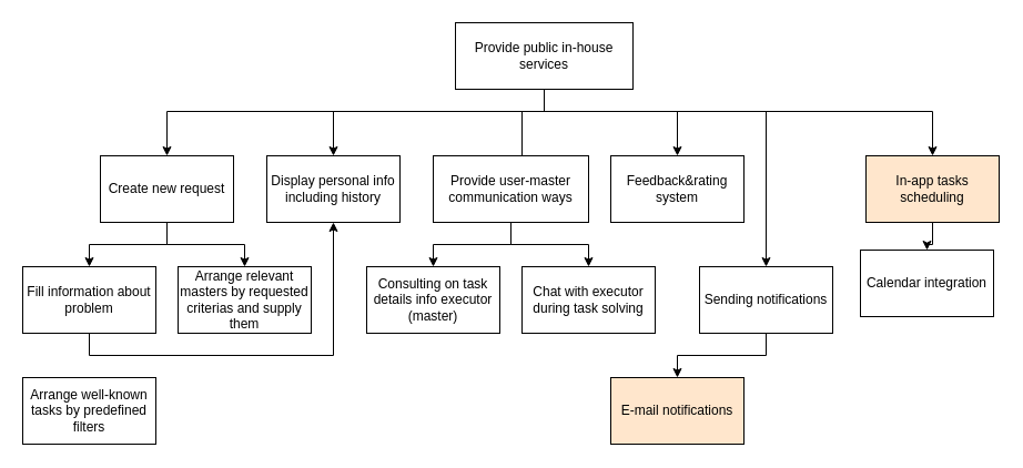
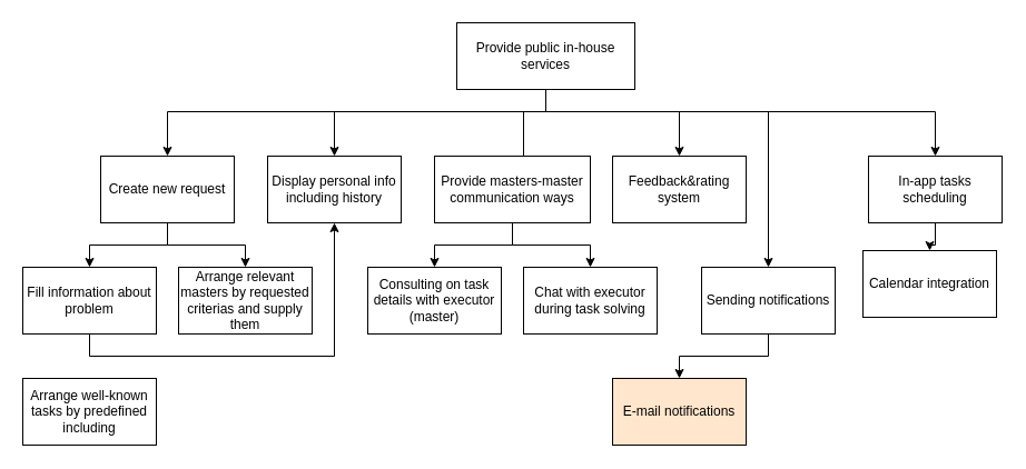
  <mxCell id="0" />
  <mxCell id="1" parent="0" />
  <mxCell id="2" style="edgeStyle=orthogonalEdgeStyle;rounded=0;orthogonalLoop=1;jettySize=auto;html=1;exitX=0.5;exitY=1;exitDx=0;exitDy=0;entryX=0.5;entryY=0;entryDx=0;entryDy=0;" edge="1" parent="1" source="8" target="11"><mxGeometry relative="1" as="geometry"><Array as="points"><mxPoint x="490" y="100" /><mxPoint x="150" y="100" /></Array></mxGeometry></mxCell>
  <mxCell id="3" style="edgeStyle=orthogonalEdgeStyle;rounded=0;orthogonalLoop=1;jettySize=auto;html=1;exitX=0.5;exitY=1;exitDx=0;exitDy=0;entryX=0.5;entryY=0;entryDx=0;entryDy=0;" edge="1" parent="1" source="8" target="20"><mxGeometry relative="1" as="geometry"><Array as="points"><mxPoint x="490" y="100" /><mxPoint x="300" y="100" /></Array></mxGeometry></mxCell>
  <mxCell id="4" style="edgeStyle=orthogonalEdgeStyle;rounded=0;orthogonalLoop=1;jettySize=auto;html=1;exitX=0.5;exitY=1;exitDx=0;exitDy=0;endArrow=none;" edge="1" parent="1" source="8" target="17"><mxGeometry relative="1" as="geometry"><Array as="points"><mxPoint x="490" y="100" /><mxPoint x="470" y="100" /></Array></mxGeometry></mxCell>
  <mxCell id="5" style="edgeStyle=orthogonalEdgeStyle;rounded=0;orthogonalLoop=1;jettySize=auto;html=1;exitX=0.5;exitY=1;exitDx=0;exitDy=0;entryX=0.5;entryY=0;entryDx=0;entryDy=0;" edge="1" parent="1" source="8" target="22"><mxGeometry relative="1" as="geometry"><Array as="points"><mxPoint x="490" y="100" /><mxPoint x="610" y="100" /></Array></mxGeometry></mxCell>
  <mxCell id="6" style="edgeStyle=orthogonalEdgeStyle;rounded=0;orthogonalLoop=1;jettySize=auto;html=1;exitX=0.5;exitY=1;exitDx=0;exitDy=0;entryX=0.5;entryY=0;entryDx=0;entryDy=0;" edge="1" parent="1" source="8" target="26"><mxGeometry relative="1" as="geometry"><Array as="points"><mxPoint x="490" y="100" /><mxPoint x="840" y="100" /></Array></mxGeometry></mxCell>
  <mxCell id="7" style="edgeStyle=orthogonalEdgeStyle;rounded=0;orthogonalLoop=1;jettySize=auto;html=1;exitX=0.5;exitY=1;exitDx=0;exitDy=0;entryX=0.5;entryY=0;entryDx=0;entryDy=0;" edge="1" parent="1" source="8" target="24"><mxGeometry relative="1" as="geometry"><Array as="points"><mxPoint x="490" y="100" /><mxPoint x="690" y="100" /></Array></mxGeometry></mxCell>
  <mxCell id="8" value="Provide&amp;nbsp;public in-house services" style="rounded=0;whiteSpace=wrap;html=1;" vertex="1" parent="1"><mxGeometry x="410" y="20" width="160" height="60" as="geometry" /></mxCell>
  <mxCell id="9" style="edgeStyle=orthogonalEdgeStyle;rounded=0;orthogonalLoop=1;jettySize=auto;html=1;exitX=0.5;exitY=1;exitDx=0;exitDy=0;entryX=0.5;entryY=0;entryDx=0;entryDy=0;" edge="1" parent="1" source="11" target="13"><mxGeometry relative="1" as="geometry" /></mxCell>
  <mxCell id="10" style="edgeStyle=orthogonalEdgeStyle;rounded=0;orthogonalLoop=1;jettySize=auto;html=1;exitX=0.5;exitY=1;exitDx=0;exitDy=0;entryX=0.5;entryY=0;entryDx=0;entryDy=0;" edge="1" parent="1" source="11" target="18"><mxGeometry relative="1" as="geometry" /></mxCell>
  <mxCell id="11" value="Create new request" style="rounded=0;whiteSpace=wrap;html=1;" vertex="1" parent="1"><mxGeometry x="90" y="140" width="120" height="60" as="geometry" /></mxCell>
  <mxCell id="12" style="edgeStyle=orthogonalEdgeStyle;rounded=0;orthogonalLoop=1;jettySize=auto;html=1;exitX=0.5;exitY=1;exitDx=0;exitDy=0;" edge="1" parent="1" source="13" target="20"><mxGeometry relative="1" as="geometry" /></mxCell>
  <mxCell id="13" value="Fill information about problem" style="rounded=0;whiteSpace=wrap;html=1;" vertex="1" parent="1"><mxGeometry x="20" y="240" width="120" height="60" as="geometry" /></mxCell>
- <mxCell id="14" value="Arrange well-known tasks by predefined filters" style="rounded=0;whiteSpace=wrap;html=1;" vertex="1" parent="1"><mxGeometry x="20" y="340" width="120" height="60" as="geometry" /></mxCell>
+ <mxCell id="14" value="Arrange well-known tasks by predefined including" style="rounded=0;whiteSpace=wrap;html=1;" vertex="1" parent="1"><mxGeometry x="20" y="340" width="120" height="60" as="geometry" /></mxCell>
  <mxCell id="15" style="edgeStyle=orthogonalEdgeStyle;rounded=0;orthogonalLoop=1;jettySize=auto;html=1;exitX=0.5;exitY=1;exitDx=0;exitDy=0;" edge="1" parent="1" source="17" target="19"><mxGeometry relative="1" as="geometry" /></mxCell>
  <mxCell id="16" style="edgeStyle=orthogonalEdgeStyle;rounded=0;orthogonalLoop=1;jettySize=auto;html=1;exitX=0.5;exitY=1;exitDx=0;exitDy=0;entryX=0.5;entryY=0;entryDx=0;entryDy=0;" edge="1" parent="1" source="17" target="21"><mxGeometry relative="1" as="geometry" /></mxCell>
- <mxCell id="17" value="Provide user-master communication ways" style="rounded=0;whiteSpace=wrap;html=1;" vertex="1" parent="1"><mxGeometry x="390" y="140" width="140" height="60" as="geometry" /></mxCell>
+ <mxCell id="17" value="Provide masters-master communication ways" style="rounded=0;whiteSpace=wrap;html=1;" vertex="1" parent="1"><mxGeometry x="390" y="140" width="140" height="60" as="geometry" /></mxCell>
  <mxCell id="18" value="Arrange relevant masters by requested criterias and supply them" style="rounded=0;whiteSpace=wrap;html=1;" vertex="1" parent="1"><mxGeometry x="160" y="240" width="120" height="60" as="geometry" /></mxCell>
- <mxCell id="19" value="Consulting on task details info executor (master)" style="rounded=0;whiteSpace=wrap;html=1;" vertex="1" parent="1"><mxGeometry x="330" y="240" width="120" height="60" as="geometry" /></mxCell>
+ <mxCell id="19" value="Consulting on task details with executor (master)" style="rounded=0;whiteSpace=wrap;html=1;" vertex="1" parent="1"><mxGeometry x="330" y="240" width="120" height="60" as="geometry" /></mxCell>
  <mxCell id="20" value="Display personal info including history" style="rounded=0;whiteSpace=wrap;html=1;" vertex="1" parent="1"><mxGeometry x="240" y="140" width="120" height="60" as="geometry" /></mxCell>
  <mxCell id="21" value="Chat with executor during task solving" style="rounded=0;whiteSpace=wrap;html=1;" vertex="1" parent="1"><mxGeometry x="470" y="240" width="120" height="60" as="geometry" /></mxCell>
  <mxCell id="22" value="Feedback&amp;amp;rating system" style="rounded=0;whiteSpace=wrap;html=1;" vertex="1" parent="1"><mxGeometry x="550" y="140" width="120" height="60" as="geometry" /></mxCell>
  <mxCell id="23" style="edgeStyle=orthogonalEdgeStyle;rounded=0;orthogonalLoop=1;jettySize=auto;html=1;exitX=0.5;exitY=1;exitDx=0;exitDy=0;entryX=0.5;entryY=0;entryDx=0;entryDy=0;" edge="1" parent="1" source="24" target="27"><mxGeometry relative="1" as="geometry" /></mxCell>
  <mxCell id="24" value="Sending notifications" style="rounded=0;whiteSpace=wrap;html=1;" vertex="1" parent="1"><mxGeometry x="630" y="240" width="120" height="60" as="geometry" /></mxCell>
  <mxCell id="25" style="edgeStyle=orthogonalEdgeStyle;rounded=0;orthogonalLoop=1;jettySize=auto;html=1;" edge="1" parent="1" source="26" target="28"><mxGeometry relative="1" as="geometry" /></mxCell>
- <mxCell id="26" value="In-app tasks scheduling" style="rounded=0;whiteSpace=wrap;html=1;fillColor=#ffe6cc;" vertex="1" parent="1"><mxGeometry x="780" y="140" width="120" height="60" as="geometry" /></mxCell>
+ <mxCell id="26" value="In-app tasks scheduling" style="rounded=0;whiteSpace=wrap;html=1;" vertex="1" parent="1"><mxGeometry x="780" y="140" width="120" height="60" as="geometry" /></mxCell>
  <mxCell id="27" value="E-mail notifications" style="rounded=0;whiteSpace=wrap;html=1;fillColor=#ffe6cc;" vertex="1" parent="1"><mxGeometry x="550" y="340" width="120" height="60" as="geometry" /></mxCell>
  <mxCell id="28" value="Calendar integration" style="rounded=0;whiteSpace=wrap;html=1;" vertex="1" parent="1"><mxGeometry x="775" y="225" width="120" height="60" as="geometry" /></mxCell>
